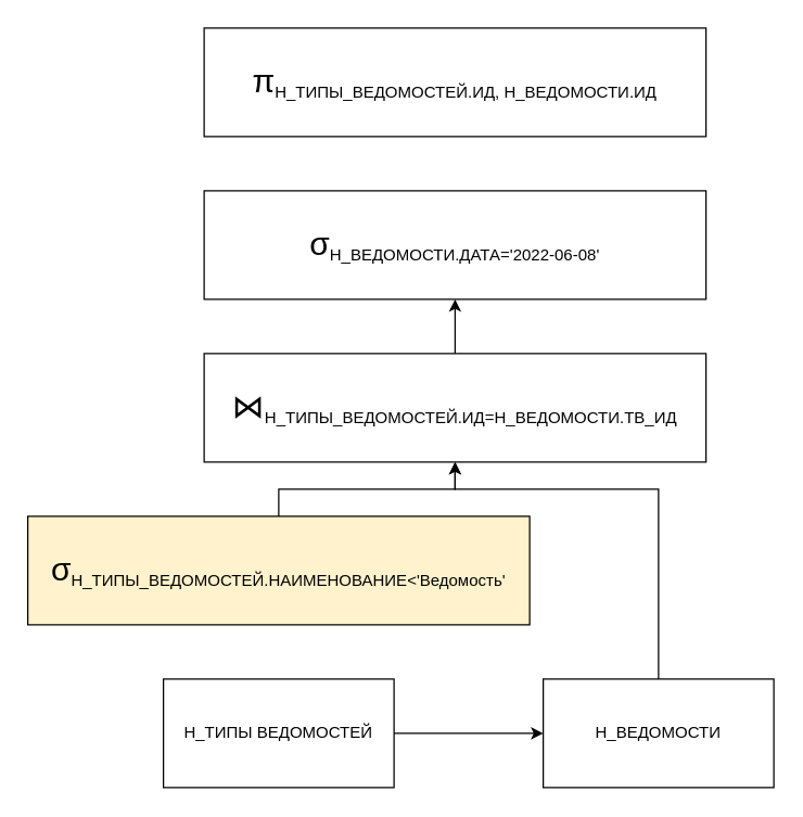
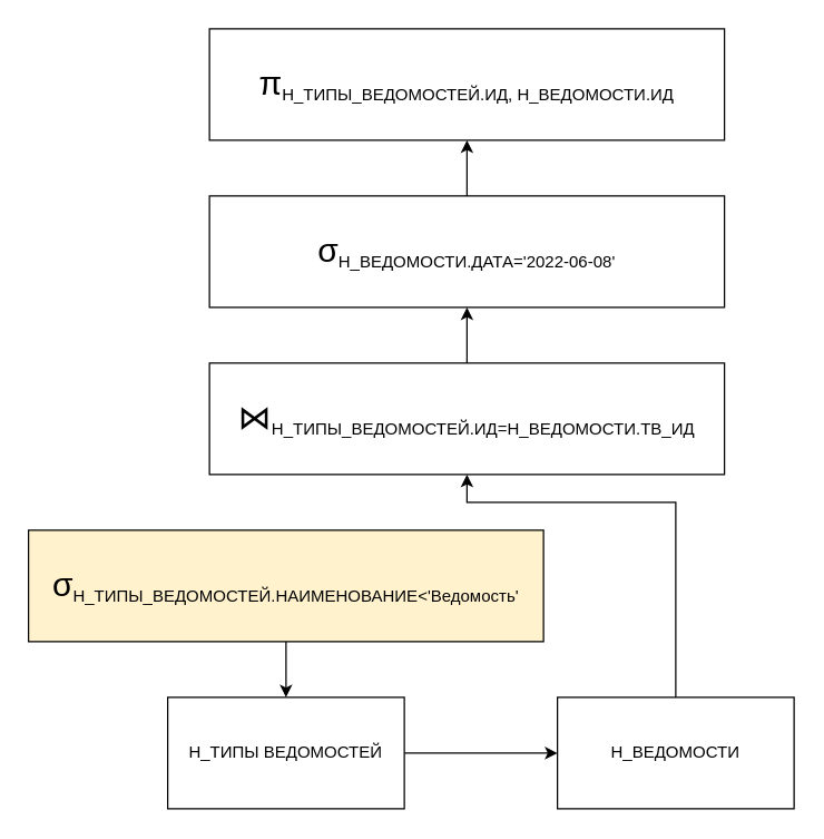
  <mxCell id="0" />
  <mxCell id="1" parent="0" />
  <mxCell id="2" style="edgeStyle=orthogonalEdgeStyle;rounded=0;orthogonalLoop=1;jettySize=auto;html=1;" edge="1" parent="1" source="3" target="5"><mxGeometry relative="1" as="geometry" /></mxCell>
  <mxCell id="3" value="&lt;font style=&quot;font-size: 12px;&quot;&gt;Н_ТИПЫ ВЕДОМОСТЕЙ&lt;/font&gt;" style="rounded=0;whiteSpace=wrap;html=1;" parent="1" vertex="1"><mxGeometry x="120" y="500" width="170" height="80" as="geometry" /></mxCell>
  <mxCell id="4" style="edgeStyle=orthogonalEdgeStyle;rounded=0;orthogonalLoop=1;jettySize=auto;html=1;entryX=0.5;entryY=1;entryDx=0;entryDy=0;" parent="1" source="5" target="7" edge="1"><mxGeometry relative="1" as="geometry"><Array as="points"><mxPoint x="485" y="360" /><mxPoint x="335" y="360" /></Array></mxGeometry></mxCell>
  <mxCell id="5" value="&lt;font style=&quot;font-size: 12px;&quot;&gt;Н_ВЕДОМОСТИ&lt;/font&gt;" style="rounded=0;whiteSpace=wrap;html=1;" parent="1" vertex="1"><mxGeometry x="400" y="500" width="170" height="80" as="geometry" /></mxCell>
  <mxCell id="6" style="edgeStyle=orthogonalEdgeStyle;rounded=0;orthogonalLoop=1;jettySize=auto;html=1;entryX=0.5;entryY=1;entryDx=0;entryDy=0;" edge="1" parent="1" source="7" target="11"><mxGeometry relative="1" as="geometry" /></mxCell>
  <mxCell id="7" value="&lt;font style=&quot;font-size: 24px;&quot;&gt;⋈&lt;/font&gt;&lt;sub style=&quot;&quot;&gt;&lt;font style=&quot;font-size: 12px;&quot;&gt;Н_ТИПЫ_ВЕДОМОСТЕЙ.ИД=Н_ВЕДОМОСТИ.ТВ_ИД&lt;/font&gt;&lt;/sub&gt;" style="rounded=0;whiteSpace=wrap;html=1;" parent="1" vertex="1"><mxGeometry x="150" y="260" width="370" height="80" as="geometry" /></mxCell>
- <mxCell id="8" style="edgeStyle=orthogonalEdgeStyle;rounded=0;orthogonalLoop=1;jettySize=auto;html=1;entryX=0.5;entryY=1;entryDx=0;entryDy=0;" edge="1" parent="1" source="9" target="7"><mxGeometry relative="1" as="geometry" /></mxCell>
+ <mxCell id="8" style="edgeStyle=orthogonalEdgeStyle;rounded=0;orthogonalLoop=1;jettySize=auto;html=1;" edge="1" parent="1" source="9" target="3"><mxGeometry relative="1" as="geometry" /></mxCell>
  <mxCell id="9" value="&lt;font style=&quot;font-size: 24px;&quot;&gt;σ&lt;/font&gt;&lt;sub style=&quot;&quot;&gt;&lt;font style=&quot;font-size: 12px;&quot;&gt;Н_ТИПЫ_ВЕДОМОСТЕЙ.НАИМЕНОВАНИЕ&amp;lt;'Ведомость'&lt;/font&gt;&lt;/sub&gt;" style="rounded=0;whiteSpace=wrap;html=1;fillColor=#fff2cc;" parent="1" vertex="1"><mxGeometry x="20" y="380" width="370" height="80" as="geometry" /></mxCell>
+ <mxCell id="10" style="edgeStyle=orthogonalEdgeStyle;rounded=0;orthogonalLoop=1;jettySize=auto;html=1;entryX=0.5;entryY=1;entryDx=0;entryDy=0;" parent="1" source="11" target="12" edge="1"><mxGeometry relative="1" as="geometry" /></mxCell>
  <mxCell id="11" value="&lt;font style=&quot;font-size: 24px;&quot;&gt;σ&lt;/font&gt;&lt;sub style=&quot;&quot;&gt;&lt;font style=&quot;font-size: 12px;&quot;&gt;Н_ВЕДОМОСТИ.ДАТА='2022-06-08'&lt;/font&gt;&lt;/sub&gt;" style="rounded=0;whiteSpace=wrap;html=1;" parent="1" vertex="1"><mxGeometry x="150" y="140" width="370" height="80" as="geometry" /></mxCell>
  <mxCell id="12" value="&lt;font style=&quot;font-size: 24px;&quot;&gt;π&lt;/font&gt;&lt;sub style=&quot;&quot;&gt;&lt;font style=&quot;font-size: 12px;&quot;&gt;Н_ТИПЫ_ВЕДОМОСТЕЙ.ИД, Н_ВЕДОМОСТИ.ИД&lt;/font&gt;&lt;/sub&gt;" style="rounded=0;whiteSpace=wrap;html=1;" parent="1" vertex="1"><mxGeometry x="150" y="20" width="370" height="80" as="geometry" /></mxCell>
